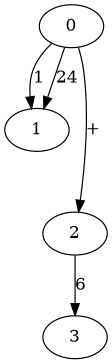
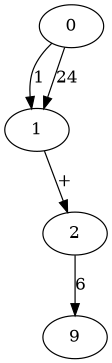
  digraph {
    0
    1
    2
-   3
+   3 [label=9]
    0 -> 1 [label=1]
    0 -> 1 [label=24]
-   0 -> 2 [label="+"]
+   1 -> 2 [label="+"]
    2 -> 3 [label=6]
  }
